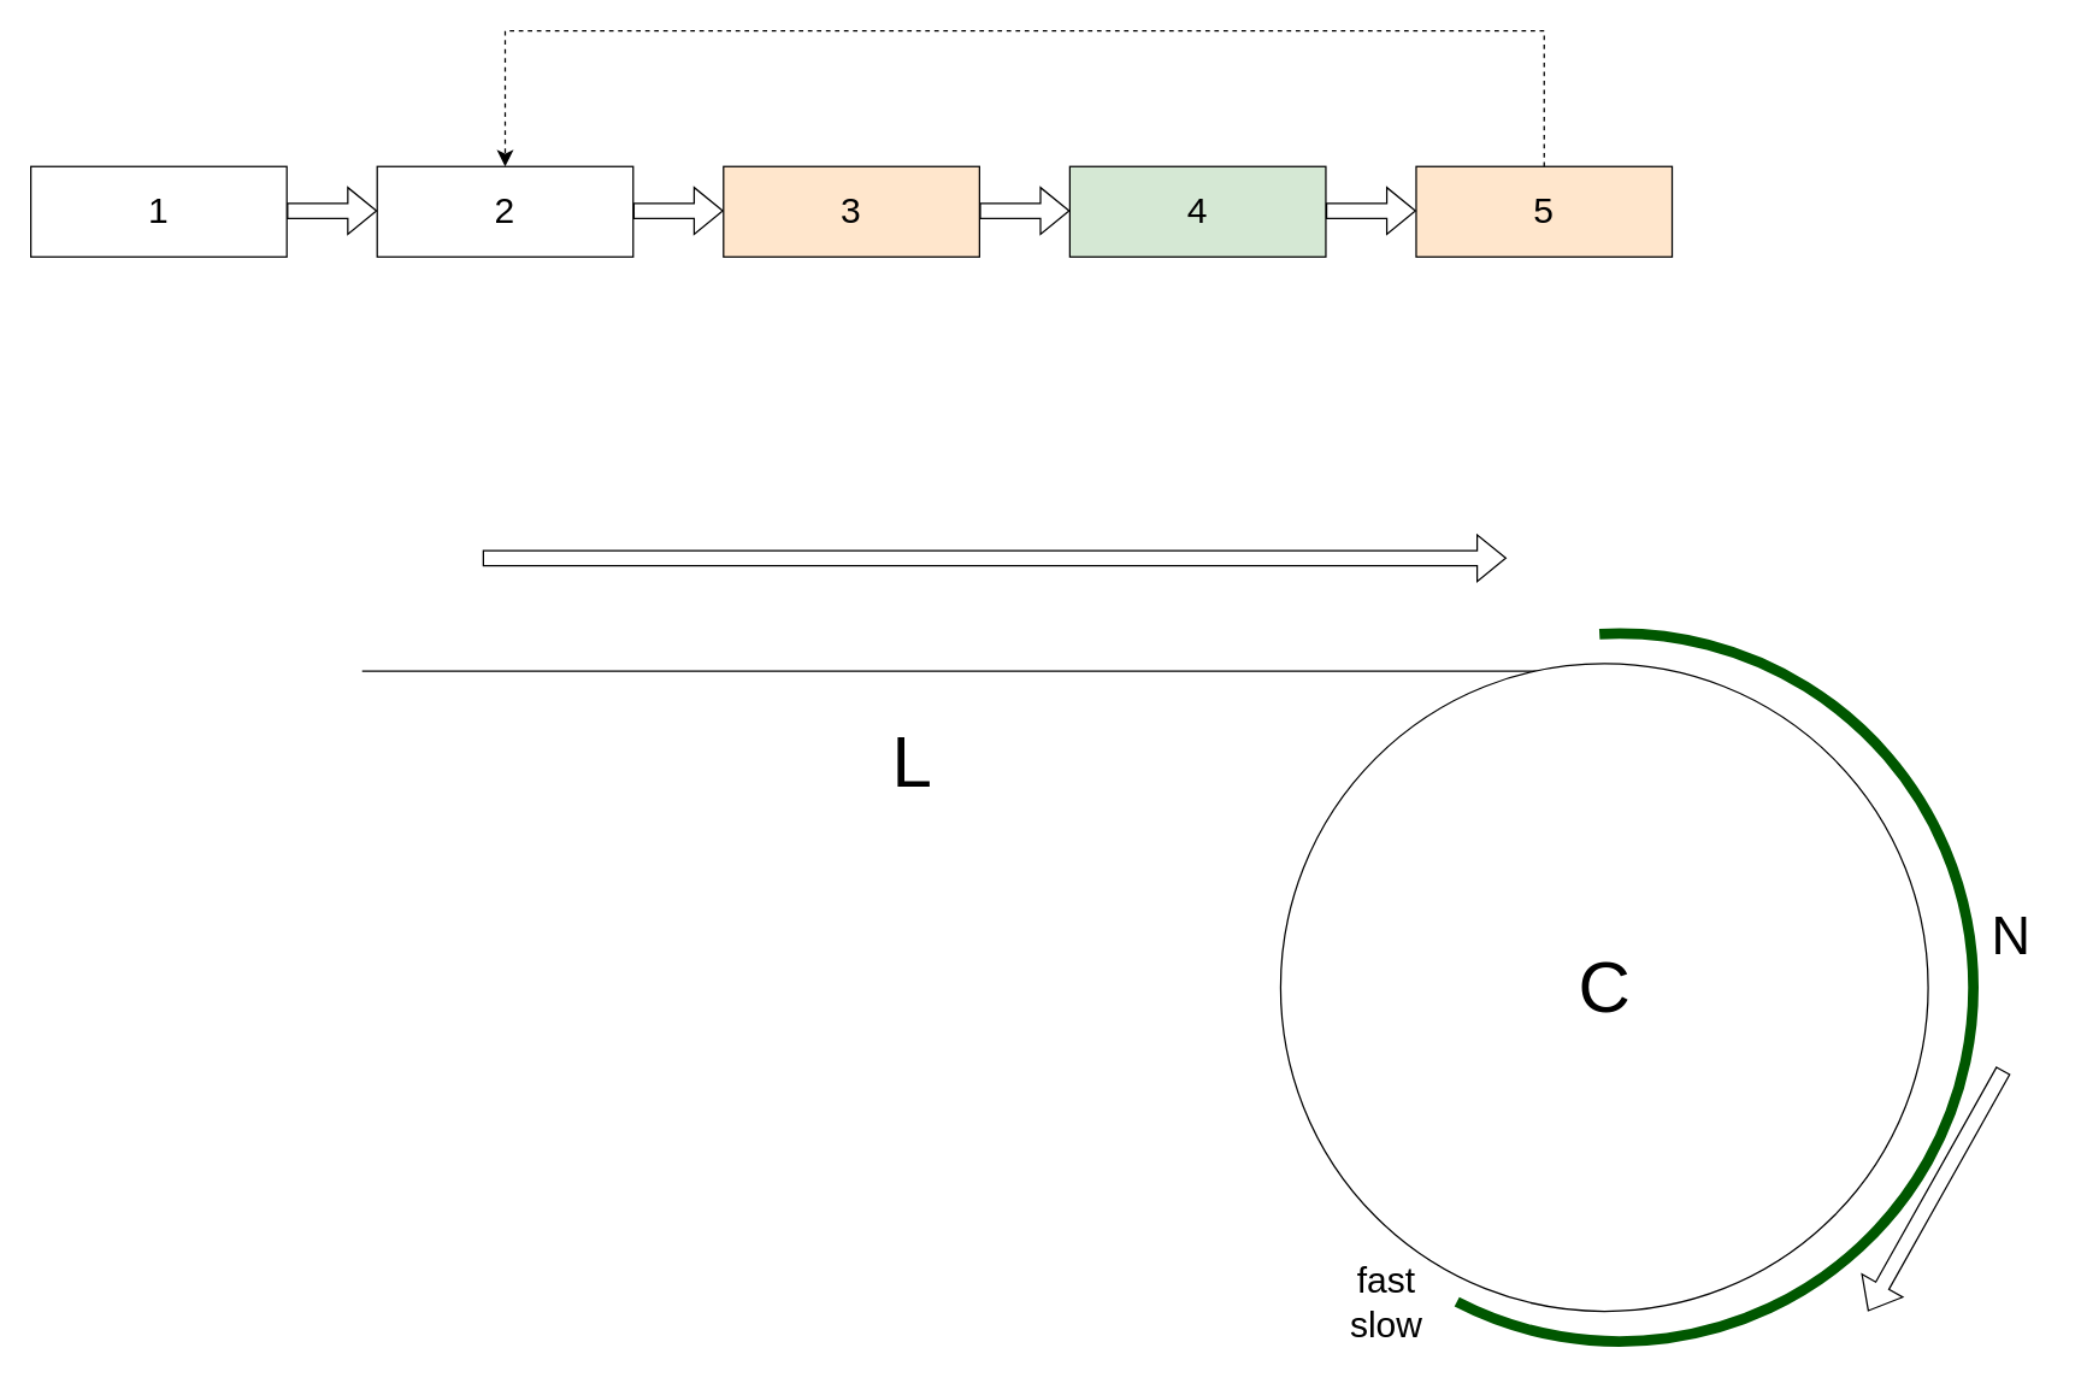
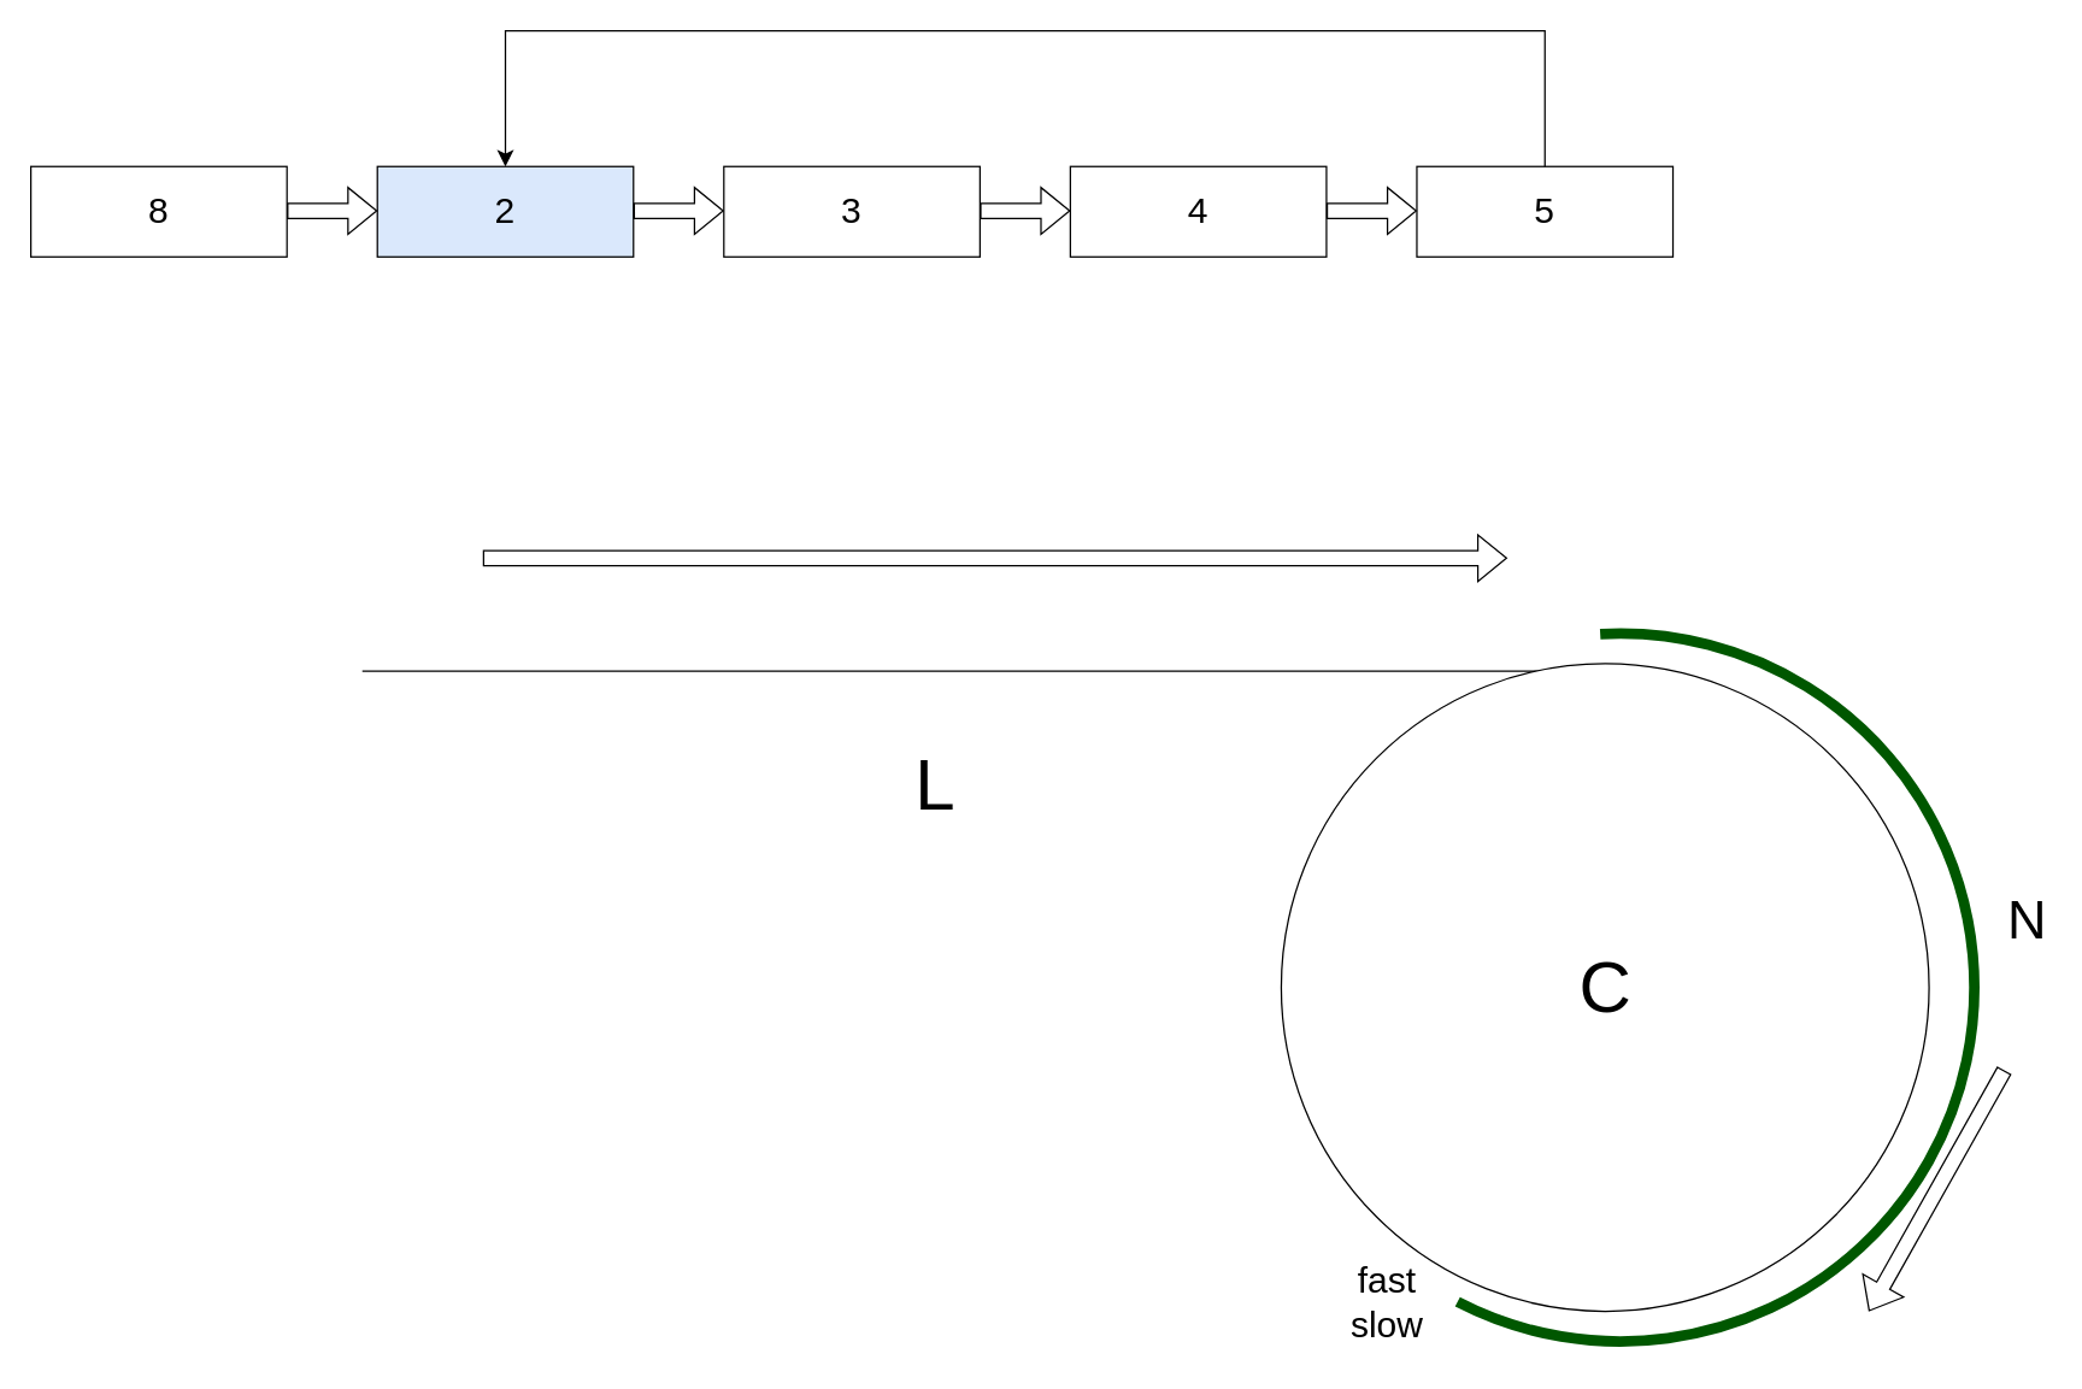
  <mxCell id="0" />
  <mxCell id="1" parent="0" />
- <mxCell id="2" value="&lt;font style=&quot;font-size: 24px;&quot;&gt;1&lt;/font&gt;" style="rounded=0;whiteSpace=wrap;html=1;" vertex="1" parent="1"><mxGeometry x="20" y="110" width="170" height="60" as="geometry" /></mxCell>
- <mxCell id="3" value="&lt;font style=&quot;font-size: 24px;&quot;&gt;2&lt;/font&gt;" style="rounded=0;whiteSpace=wrap;html=1;" vertex="1" parent="1"><mxGeometry x="250" y="110" width="170" height="60" as="geometry" /></mxCell>
- <mxCell id="4" value="&lt;font style=&quot;font-size: 24px;&quot;&gt;3&lt;/font&gt;" style="rounded=0;whiteSpace=wrap;html=1;fillColor=#ffe6cc;" vertex="1" parent="1"><mxGeometry x="480" y="110" width="170" height="60" as="geometry" /></mxCell>
- <mxCell id="5" value="&lt;font style=&quot;font-size: 24px;&quot;&gt;4&lt;/font&gt;" style="rounded=0;whiteSpace=wrap;html=1;fillColor=#d5e8d4;" vertex="1" parent="1"><mxGeometry x="710" y="110" width="170" height="60" as="geometry" /></mxCell>
+ <mxCell id="2" value="&lt;font style=&quot;font-size: 24px;&quot;&gt;8&lt;/font&gt;" style="rounded=0;whiteSpace=wrap;html=1;" vertex="1" parent="1"><mxGeometry x="20" y="110" width="170" height="60" as="geometry" /></mxCell>
+ <mxCell id="3" value="&lt;font style=&quot;font-size: 24px;&quot;&gt;2&lt;/font&gt;" style="rounded=0;whiteSpace=wrap;html=1;fillColor=#dae8fc;" vertex="1" parent="1"><mxGeometry x="250" y="110" width="170" height="60" as="geometry" /></mxCell>
+ <mxCell id="4" value="&lt;font style=&quot;font-size: 24px;&quot;&gt;3&lt;/font&gt;" style="rounded=0;whiteSpace=wrap;html=1;" vertex="1" parent="1"><mxGeometry x="480" y="110" width="170" height="60" as="geometry" /></mxCell>
+ <mxCell id="5" value="&lt;font style=&quot;font-size: 24px;&quot;&gt;4&lt;/font&gt;" style="rounded=0;whiteSpace=wrap;html=1;" vertex="1" parent="1"><mxGeometry x="710" y="110" width="170" height="60" as="geometry" /></mxCell>
  <mxCell id="6" value="" style="shape=flexArrow;endArrow=classic;html=1;rounded=0;" edge="1" parent="1"><mxGeometry width="50" height="50" relative="1" as="geometry"><mxPoint x="190" y="139.44" as="sourcePoint" /><mxPoint x="250" y="139.44" as="targetPoint" /></mxGeometry></mxCell>
  <mxCell id="7" value="" style="shape=flexArrow;endArrow=classic;html=1;rounded=0;" edge="1" parent="1"><mxGeometry width="50" height="50" relative="1" as="geometry"><mxPoint x="420" y="139.44" as="sourcePoint" /><mxPoint x="480" y="139.44" as="targetPoint" /></mxGeometry></mxCell>
  <mxCell id="8" value="" style="shape=flexArrow;endArrow=classic;html=1;rounded=0;" edge="1" parent="1"><mxGeometry width="50" height="50" relative="1" as="geometry"><mxPoint x="650" y="139.44" as="sourcePoint" /><mxPoint x="710" y="139.44" as="targetPoint" /></mxGeometry></mxCell>
- <mxCell id="9" value="&lt;span style=&quot;font-size: 24px;&quot;&gt;5&lt;/span&gt;" style="rounded=0;whiteSpace=wrap;html=1;fillColor=#ffe6cc;" vertex="1" parent="1"><mxGeometry x="940" y="110" width="170" height="60" as="geometry" /></mxCell>
+ <mxCell id="9" value="&lt;span style=&quot;font-size: 24px;&quot;&gt;5&lt;/span&gt;" style="rounded=0;whiteSpace=wrap;html=1;" vertex="1" parent="1"><mxGeometry x="940" y="110" width="170" height="60" as="geometry" /></mxCell>
  <mxCell id="10" value="" style="shape=flexArrow;endArrow=classic;html=1;rounded=0;" edge="1" parent="1"><mxGeometry width="50" height="50" relative="1" as="geometry"><mxPoint x="880" y="139.44" as="sourcePoint" /><mxPoint x="940" y="139.44" as="targetPoint" /></mxGeometry></mxCell>
- <mxCell id="11" value="" style="edgeStyle=elbowEdgeStyle;elbow=vertical;endArrow=classic;html=1;curved=0;rounded=0;endSize=8;startSize=8;exitX=0.5;exitY=0;exitDx=0;exitDy=0;entryX=0.5;entryY=0;entryDx=0;entryDy=0;dashed=1;" edge="1" parent="1" source="9" target="3"><mxGeometry width="50" height="50" relative="1" as="geometry"><mxPoint x="1015" y="110" as="sourcePoint" /><mxPoint x="700" y="-80" as="targetPoint" /><Array as="points"><mxPoint x="670" y="20" /></Array></mxGeometry></mxCell>
+ <mxCell id="11" value="" style="edgeStyle=elbowEdgeStyle;elbow=vertical;endArrow=classic;html=1;curved=0;rounded=0;endSize=8;startSize=8;exitX=0.5;exitY=0;exitDx=0;exitDy=0;entryX=0.5;entryY=0;entryDx=0;entryDy=0;" edge="1" parent="1" source="9" target="3"><mxGeometry width="50" height="50" relative="1" as="geometry"><mxPoint x="1015" y="110" as="sourcePoint" /><mxPoint x="700" y="-80" as="targetPoint" /><Array as="points"><mxPoint x="670" y="20" /></Array></mxGeometry></mxCell>
  <mxCell id="12" value="" style="line;strokeWidth=1;rotatable=0;dashed=0;labelPosition=right;align=left;verticalAlign=middle;spacingTop=0;spacingLeft=6;points=[];portConstraint=eastwest;" vertex="1" parent="1"><mxGeometry x="240" y="440" width="820" height="10" as="geometry" /></mxCell>
  <mxCell id="13" value="" style="verticalLabelPosition=bottom;verticalAlign=top;html=1;shape=mxgraph.flowchart.on-page_reference;" vertex="1" parent="1"><mxGeometry x="850" y="440" width="430" height="430" as="geometry" /></mxCell>
  <mxCell id="14" value="&lt;font style=&quot;font-size: 24px;&quot;&gt;fast&lt;/font&gt;" style="text;html=1;align=center;verticalAlign=middle;resizable=0;points=[];autosize=1;strokeColor=none;fillColor=none;" vertex="1" parent="1"><mxGeometry x="890" y="830" width="60" height="40" as="geometry" /></mxCell>
  <mxCell id="15" value="&lt;font style=&quot;font-size: 24px;&quot;&gt;slow&lt;/font&gt;" style="text;html=1;align=center;verticalAlign=middle;resizable=0;points=[];autosize=1;strokeColor=none;fillColor=none;" vertex="1" parent="1"><mxGeometry x="885" y="860" width="70" height="40" as="geometry" /></mxCell>
  <mxCell id="16" value="" style="shape=flexArrow;endArrow=classic;html=1;rounded=0;" edge="1" parent="1"><mxGeometry width="50" height="50" relative="1" as="geometry"><mxPoint x="320" y="370" as="sourcePoint" /><mxPoint x="1000" y="370" as="targetPoint" /></mxGeometry></mxCell>
  <mxCell id="17" value="" style="shape=flexArrow;endArrow=classic;html=1;rounded=0;" edge="1" parent="1"><mxGeometry width="50" height="50" relative="1" as="geometry"><mxPoint x="1330" y="710" as="sourcePoint" /><mxPoint x="1240" y="870" as="targetPoint" /></mxGeometry></mxCell>
- <mxCell id="18" value="&lt;font style=&quot;font-size: 48px;&quot;&gt;L&lt;/font&gt;" style="text;html=1;align=center;verticalAlign=middle;resizable=0;points=[];autosize=1;strokeColor=none;fillColor=none;" vertex="1" parent="1"><mxGeometry x="580" y="470" width="50" height="70" as="geometry" /></mxCell>
+ <mxCell id="18" value="&lt;font style=&quot;font-size: 48px;&quot;&gt;L&lt;/font&gt;" style="text;html=1;align=center;verticalAlign=middle;resizable=0;points=[];autosize=1;strokeColor=none;fillColor=none;" vertex="1" parent="1"><mxGeometry x="595" y="485" width="50" height="70" as="geometry" /></mxCell>
  <mxCell id="19" value="&lt;font style=&quot;font-size: 48px;&quot;&gt;C&lt;/font&gt;" style="text;html=1;align=center;verticalAlign=middle;resizable=0;points=[];autosize=1;strokeColor=none;fillColor=none;" vertex="1" parent="1"><mxGeometry x="1035" y="620" width="60" height="70" as="geometry" /></mxCell>
  <mxCell id="20" value="" style="verticalLabelPosition=bottom;verticalAlign=top;html=1;shape=mxgraph.basic.arc;startAngle=0.991;endAngle=0.576;fillColor=#008a00;fontColor=#ffffff;strokeColor=#005700;strokeWidth=7;" vertex="1" parent="1"><mxGeometry x="840" y="420" width="470" height="470" as="geometry" /></mxCell>
- <mxCell id="21" value="&lt;font style=&quot;font-size: 36px;&quot;&gt;N&lt;/font&gt;" style="text;html=1;align=center;verticalAlign=middle;resizable=0;points=[];autosize=1;strokeColor=none;fillColor=none;" vertex="1" parent="1"><mxGeometry x="1310" y="590" width="50" height="60" as="geometry" /></mxCell>
+ <mxCell id="21" value="&lt;font style=&quot;font-size: 36px;&quot;&gt;N&lt;/font&gt;" style="text;html=1;align=center;verticalAlign=middle;resizable=0;points=[];autosize=1;strokeColor=none;fillColor=none;" vertex="1" parent="1"><mxGeometry x="1320" y="580" width="50" height="60" as="geometry" /></mxCell>
